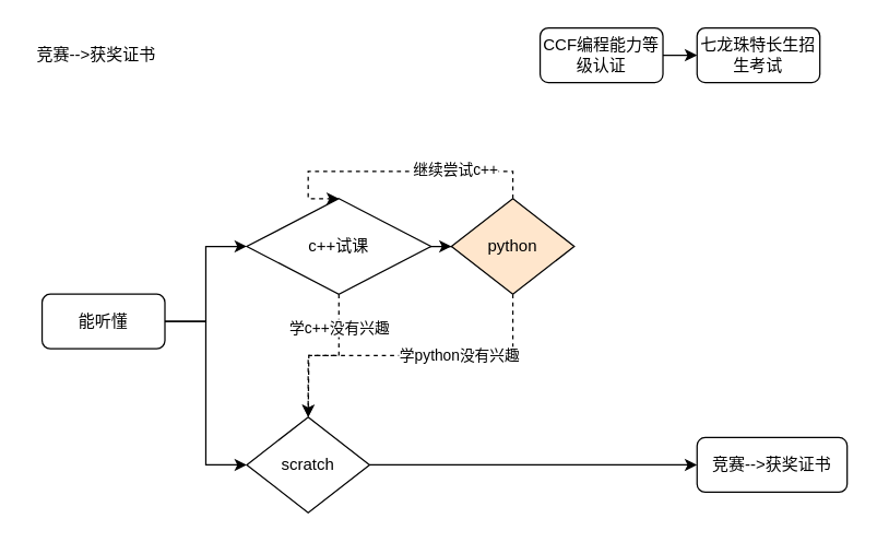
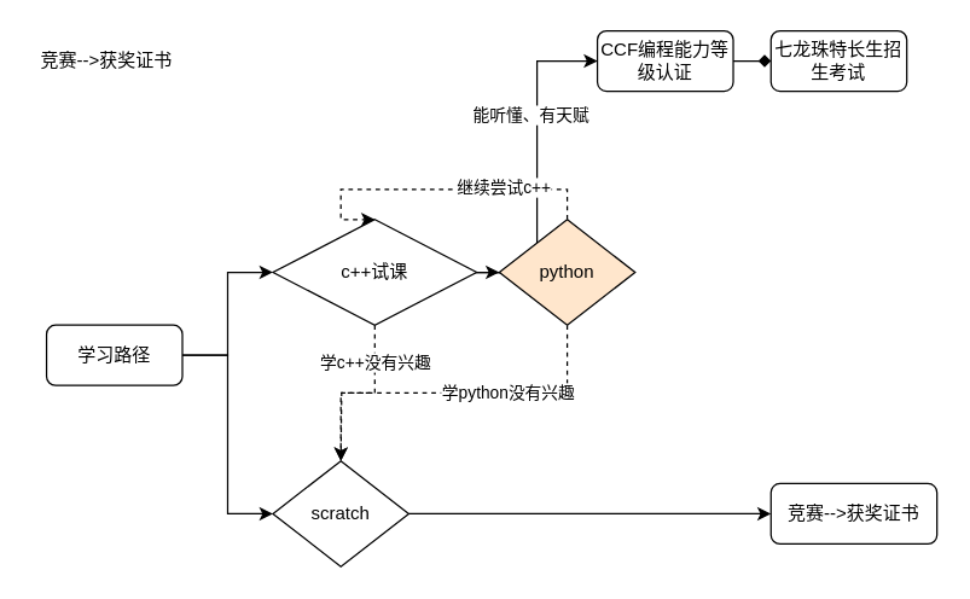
  <mxCell id="0" />
  <mxCell id="1" parent="0" />
  <mxCell id="2" style="edgeStyle=orthogonalEdgeStyle;rounded=0;orthogonalLoop=1;jettySize=auto;html=1;entryX=0;entryY=0.5;entryDx=0;entryDy=0;" edge="1" parent="1" source="4" target="11"><mxGeometry relative="1" as="geometry" /></mxCell>
  <mxCell id="3" style="edgeStyle=orthogonalEdgeStyle;rounded=0;orthogonalLoop=1;jettySize=auto;html=1;entryX=0;entryY=0.5;entryDx=0;entryDy=0;" edge="1" parent="1" source="4" target="22"><mxGeometry relative="1" as="geometry" /></mxCell>
- <mxCell id="4" value="能听懂" style="rounded=1;whiteSpace=wrap;html=1;" vertex="1" parent="1"><mxGeometry x="30" y="215" width="90" height="40" as="geometry" /></mxCell>
+ <mxCell id="4" value="学习路径" style="rounded=1;whiteSpace=wrap;html=1;" vertex="1" parent="1"><mxGeometry x="30" y="215" width="90" height="40" as="geometry" /></mxCell>
  <mxCell id="5" value="竞赛--&amp;gt;获奖证书" style="text;html=1;align=center;verticalAlign=middle;whiteSpace=wrap;rounded=0;" vertex="1" parent="1"><mxGeometry x="20" y="25" width="100" height="30" as="geometry" /></mxCell>
  <mxCell id="6" style="edgeStyle=orthogonalEdgeStyle;rounded=0;orthogonalLoop=1;jettySize=auto;html=1;" edge="1" parent="1" source="11" target="20"><mxGeometry relative="1" as="geometry" /></mxCell>
+ <mxCell id="7" style="edgeStyle=orthogonalEdgeStyle;rounded=0;orthogonalLoop=1;jettySize=auto;html=1;entryX=0;entryY=0.5;entryDx=0;entryDy=0;" edge="1" parent="1" source="11" target="14"><mxGeometry relative="1" as="geometry" /></mxCell>
+ <mxCell id="8" value="能听懂、有天赋" style="edgeLabel;html=1;align=center;verticalAlign=middle;resizable=0;points=[];" vertex="1" connectable="0" parent="7"><mxGeometry x="0.034" y="9" relative="1" as="geometry"><mxPoint x="4" y="-31" as="offset" /></mxGeometry></mxCell>
  <mxCell id="9" style="edgeStyle=orthogonalEdgeStyle;rounded=0;orthogonalLoop=1;jettySize=auto;html=1;dashed=1;" edge="1" parent="1" source="11"><mxGeometry relative="1" as="geometry"><mxPoint x="225" y="305" as="targetPoint" /></mxGeometry></mxCell>
  <mxCell id="10" value="学c++没有兴趣" style="edgeLabel;html=1;align=center;verticalAlign=middle;resizable=0;points=[];" vertex="1" connectable="0" parent="9"><mxGeometry x="-0.58" relative="1" as="geometry"><mxPoint as="offset" /></mxGeometry></mxCell>
  <mxCell id="11" value="c++试课" style="rhombus;whiteSpace=wrap;html=1;" vertex="1" parent="1"><mxGeometry x="180" y="145" width="135" height="70" as="geometry" /></mxCell>
  <mxCell id="12" value="竞赛--&amp;gt;获奖证书" style="rounded=1;whiteSpace=wrap;html=1;" vertex="1" parent="1"><mxGeometry x="510" y="320" width="110" height="40" as="geometry" /></mxCell>
- <mxCell id="13" style="edgeStyle=orthogonalEdgeStyle;rounded=0;orthogonalLoop=1;jettySize=auto;html=1;entryX=0;entryY=0.5;entryDx=0;entryDy=0;" edge="1" parent="1" source="14" target="15"><mxGeometry relative="1" as="geometry" /></mxCell>
+ <mxCell id="13" style="edgeStyle=orthogonalEdgeStyle;rounded=0;orthogonalLoop=1;jettySize=auto;html=1;entryX=0;entryY=0.5;entryDx=0;entryDy=0;endArrow=diamond;" edge="1" parent="1" source="14" target="15"><mxGeometry relative="1" as="geometry" /></mxCell>
  <mxCell id="14" value="CCF编程能力等级认证" style="rounded=1;whiteSpace=wrap;html=1;" vertex="1" parent="1"><mxGeometry x="395" y="20" width="90" height="40" as="geometry" /></mxCell>
  <mxCell id="15" value="七龙珠特长生招生考试" style="rounded=1;whiteSpace=wrap;html=1;" vertex="1" parent="1"><mxGeometry x="510" y="20" width="90" height="40" as="geometry" /></mxCell>
  <mxCell id="16" style="edgeStyle=orthogonalEdgeStyle;rounded=0;orthogonalLoop=1;jettySize=auto;html=1;entryX=0.5;entryY=0;entryDx=0;entryDy=0;exitX=0.5;exitY=1;exitDx=0;exitDy=0;dashed=1;" edge="1" parent="1" source="20" target="22"><mxGeometry relative="1" as="geometry"><mxPoint x="270" y="435" as="sourcePoint" /><mxPoint x="360" y="600" as="targetPoint" /></mxGeometry></mxCell>
  <mxCell id="17" value="学python没有兴趣" style="edgeLabel;html=1;align=center;verticalAlign=middle;resizable=0;points=[];" vertex="1" connectable="0" parent="16"><mxGeometry x="-0.292" y="-1" relative="1" as="geometry"><mxPoint as="offset" /></mxGeometry></mxCell>
  <mxCell id="18" style="edgeStyle=orthogonalEdgeStyle;rounded=0;orthogonalLoop=1;jettySize=auto;html=1;entryX=0.5;entryY=0;entryDx=0;entryDy=0;dashed=1;" edge="1" parent="1" source="20" target="11"><mxGeometry relative="1" as="geometry"><Array as="points"><mxPoint x="375" y="125" /><mxPoint x="225" y="125" /></Array></mxGeometry></mxCell>
  <mxCell id="19" value="继续尝试c++" style="edgeLabel;html=1;align=center;verticalAlign=middle;resizable=0;points=[];" vertex="1" connectable="0" parent="18"><mxGeometry x="-0.41" y="-2" relative="1" as="geometry"><mxPoint as="offset" /></mxGeometry></mxCell>
  <mxCell id="20" value="python" style="rhombus;whiteSpace=wrap;html=1;fillColor=#ffe6cc;" vertex="1" parent="1"><mxGeometry x="330" y="145" width="90" height="70" as="geometry" /></mxCell>
  <mxCell id="21" style="edgeStyle=orthogonalEdgeStyle;rounded=0;orthogonalLoop=1;jettySize=auto;html=1;entryX=0;entryY=0.5;entryDx=0;entryDy=0;" edge="1" parent="1" source="22" target="12"><mxGeometry relative="1" as="geometry" /></mxCell>
  <mxCell id="22" value="scratch" style="rhombus;whiteSpace=wrap;html=1;" vertex="1" parent="1"><mxGeometry x="180" y="305" width="90" height="70" as="geometry" /></mxCell>
